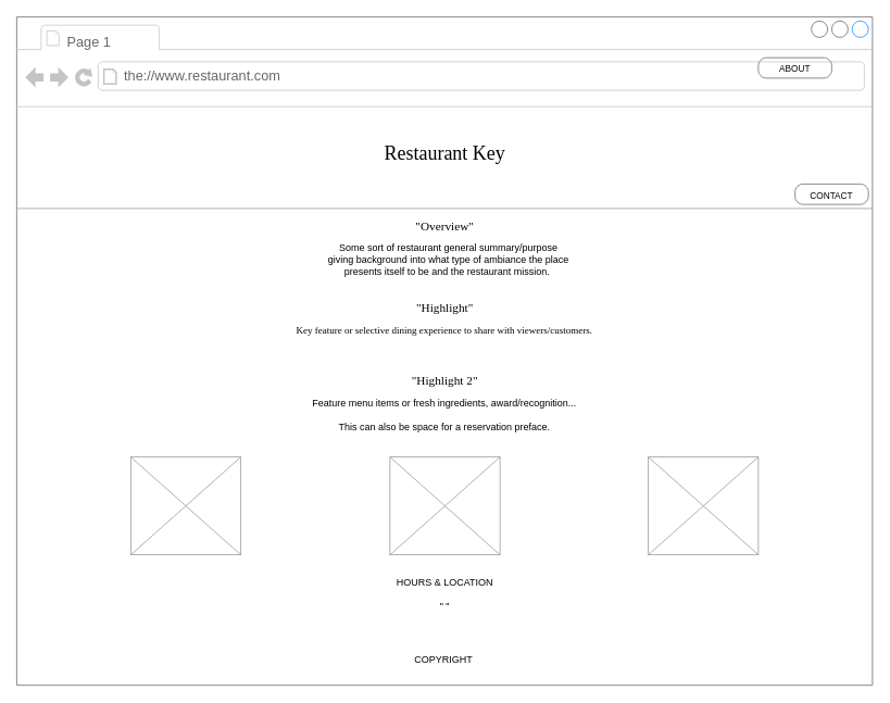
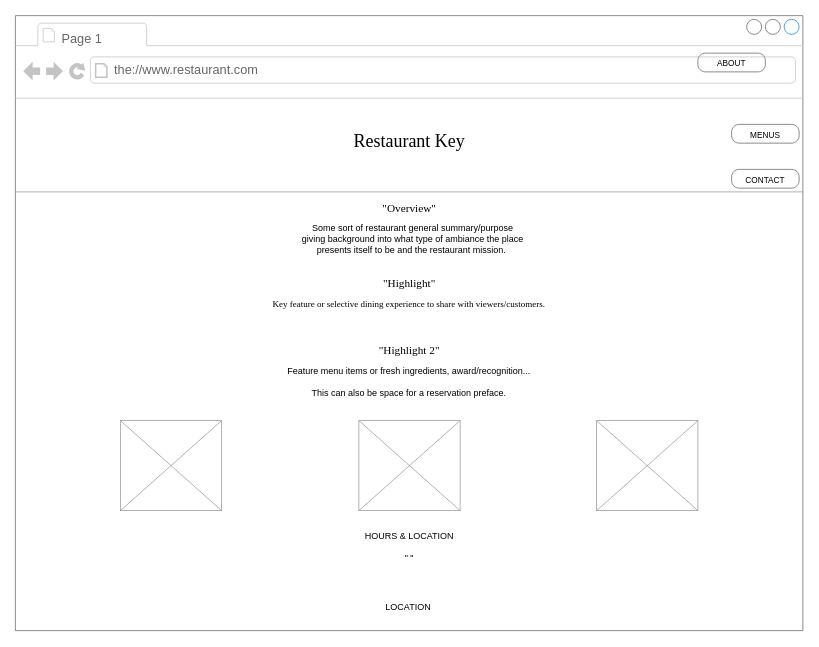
  <mxCell id="0" />
  <mxCell id="1" parent="0" />
  <mxCell id="2" value="" style="strokeWidth=1;shadow=0;dashed=0;align=center;html=1;shape=mxgraph.mockup.containers.browserWindow;rSize=0;strokeColor=#666666;mainText=,;recursiveResize=0;rounded=0;labelBackgroundColor=none;fontFamily=Verdana;fontSize=12" parent="1" vertex="1"><mxGeometry x="20" y="20" width="1050" height="820" as="geometry" /></mxCell>
  <mxCell id="3" value="Page 1" style="strokeWidth=1;shadow=0;dashed=0;align=center;html=1;shape=mxgraph.mockup.containers.anchor;fontSize=17;fontColor=#666666;align=left;" parent="2" vertex="1"><mxGeometry x="60" y="12" width="180" height="40" as="geometry" /></mxCell>
  <mxCell id="4" value="the://www.restaurant.com" style="strokeWidth=1;shadow=0;dashed=0;align=center;html=1;shape=mxgraph.mockup.containers.anchor;rSize=0;fontSize=17;fontColor=#666666;align=left;" parent="2" vertex="1"><mxGeometry x="130" y="60" width="250" height="26" as="geometry" /></mxCell>
  <mxCell id="5" value="&lt;font style=&quot;font-size: 24px;&quot;&gt;Restaurant Key&lt;/font&gt;" style="text;html=1;points=[];align=center;verticalAlign=top;spacingTop=-4;fontSize=30;fontFamily=Verdana" parent="2" vertex="1"><mxGeometry x="355" y="145" width="340" height="50" as="geometry" /></mxCell>
  <mxCell id="6" value="" style="verticalLabelPosition=bottom;shadow=0;dashed=0;align=center;html=1;verticalAlign=top;strokeWidth=1;shape=mxgraph.mockup.markup.line;strokeColor=#999999;rounded=0;labelBackgroundColor=none;fillColor=#ffffff;fontFamily=Verdana;fontSize=12;fontColor=#000000;" parent="2" vertex="1"><mxGeometry y="225" width="1050" height="20" as="geometry" /></mxCell>
  <mxCell id="7" value="&quot;Overview&quot;" style="text;html=1;points=[];align=center;verticalAlign=top;spacingTop=-4;fontSize=15;fontFamily=Verdana" parent="2" vertex="1"><mxGeometry x="470" y="245" width="110" height="25" as="geometry" /></mxCell>
  <mxCell id="8" value="Some sort of restaurant general summary/purpose giving background into what type of ambiance the place presents itself to be and the restaurant mission.&amp;nbsp;" style="text;spacingTop=-5;whiteSpace=wrap;html=1;align=center;fontSize=12;fontFamily=Helvetica;fillColor=none;strokeColor=none;rounded=0;shadow=1;labelBackgroundColor=none;" parent="2" vertex="1"><mxGeometry x="380" y="275" width="300" height="85" as="geometry" /></mxCell>
  <mxCell id="9" value="&lt;font style=&quot;font-size: 11px;&quot;&gt;ABOUT&lt;/font&gt;" style="strokeWidth=1;shadow=0;dashed=0;align=center;html=1;shape=mxgraph.mockup.buttons.button;strokeColor=#666666;mainText=;buttonStyle=round;fontSize=17;fontStyle=0;fillColor=none;whiteSpace=wrap;rounded=0;labelBackgroundColor=none;" parent="2" vertex="1"><mxGeometry x="910" y="50" width="90" height="25" as="geometry" /></mxCell>
  <mxCell id="10" value="" style="verticalLabelPosition=bottom;shadow=0;dashed=0;align=center;html=1;verticalAlign=top;strokeWidth=1;shape=mxgraph.mockup.graphics.simpleIcon;strokeColor=#999999;fillColor=#ffffff;rounded=0;labelBackgroundColor=none;fontFamily=Verdana;fontSize=12;fontColor=#000000;" parent="2" vertex="1"><mxGeometry x="458" y="540" width="135" height="120" as="geometry" /></mxCell>
  <mxCell id="11" value="&quot;Highlight&quot;" style="text;html=1;points=[];align=center;verticalAlign=top;spacingTop=-4;fontSize=15;fontFamily=Verdana" parent="2" vertex="1"><mxGeometry x="440" y="345" width="170" height="30" as="geometry" /></mxCell>
  <mxCell id="12" value="&quot;Highlight 2&quot;" style="text;html=1;points=[];align=center;verticalAlign=top;spacingTop=-4;fontSize=15;fontFamily=Verdana" parent="2" vertex="1"><mxGeometry x="440" y="435" width="170" height="30" as="geometry" /></mxCell>
  <mxCell id="13" value="Key feature or selective dining experience to share with viewers/customers." style="text;html=1;points=[];align=center;verticalAlign=top;spacingTop=-4;fontSize=12;fontFamily=Verdana;whiteSpace=wrap;" parent="2" vertex="1"><mxGeometry x="325" y="375" width="400" height="55" as="geometry" /></mxCell>
  <mxCell id="14" value="Feature menu items or fresh ingredients, award/recognition...&lt;div&gt;&lt;br&gt;&lt;/div&gt;&lt;div&gt;This can also be space for a reservation preface.&lt;/div&gt;" style="text;spacingTop=-5;whiteSpace=wrap;html=1;align=center;fontSize=12;fontFamily=Helvetica;fillColor=none;strokeColor=none;rounded=0;shadow=1;labelBackgroundColor=none;" parent="2" vertex="1"><mxGeometry x="275" y="465" width="500" height="55" as="geometry" /></mxCell>
+ <mxCell id="15" value="&lt;font style=&quot;font-size: 11px;&quot;&gt;MENUS&lt;/font&gt;" style="strokeWidth=1;shadow=0;dashed=0;align=center;html=1;shape=mxgraph.mockup.buttons.button;strokeColor=#666666;mainText=;buttonStyle=round;fontSize=17;fontStyle=0;fillColor=none;whiteSpace=wrap;rounded=0;labelBackgroundColor=none;" parent="2" vertex="1"><mxGeometry x="955" y="145" width="90" height="25" as="geometry" /></mxCell>
  <mxCell id="16" value="&lt;font style=&quot;font-size: 11px;&quot;&gt;CONTACT&lt;/font&gt;" style="strokeWidth=1;shadow=0;dashed=0;align=center;html=1;shape=mxgraph.mockup.buttons.button;strokeColor=#666666;mainText=;buttonStyle=round;fontSize=17;fontStyle=0;fillColor=none;whiteSpace=wrap;rounded=0;labelBackgroundColor=none;" parent="2" vertex="1"><mxGeometry x="955" y="205" width="90" height="25" as="geometry" /></mxCell>
  <mxCell id="17" value="" style="verticalLabelPosition=bottom;shadow=0;dashed=0;align=center;html=1;verticalAlign=top;strokeWidth=1;shape=mxgraph.mockup.graphics.simpleIcon;strokeColor=#999999;fillColor=#ffffff;rounded=0;labelBackgroundColor=none;fontFamily=Verdana;fontSize=12;fontColor=#000000;" parent="2" vertex="1"><mxGeometry x="140" y="540" width="135" height="120" as="geometry" /></mxCell>
  <mxCell id="18" value="" style="verticalLabelPosition=bottom;shadow=0;dashed=0;align=center;html=1;verticalAlign=top;strokeWidth=1;shape=mxgraph.mockup.graphics.simpleIcon;strokeColor=#999999;fillColor=#ffffff;rounded=0;labelBackgroundColor=none;fontFamily=Verdana;fontSize=12;fontColor=#000000;" parent="2" vertex="1"><mxGeometry x="775" y="540" width="135" height="120" as="geometry" /></mxCell>
  <mxCell id="19" value="HOURS &amp;amp; LOCATION&lt;div&gt;&lt;br&gt;&lt;/div&gt;&lt;div&gt;&quot; &quot;&lt;/div&gt;" style="text;spacingTop=-5;whiteSpace=wrap;html=1;align=center;fontSize=12;fontFamily=Helvetica;fillColor=none;strokeColor=none;rounded=0;shadow=1;labelBackgroundColor=none;" parent="2" vertex="1"><mxGeometry x="428" y="685" width="195" height="75" as="geometry" /></mxCell>
- <mxCell id="20" value="COPYRIGHT" style="text;spacingTop=-5;whiteSpace=wrap;html=1;align=center;fontSize=12;fontFamily=Helvetica;fillColor=none;strokeColor=none;rounded=0;shadow=1;labelBackgroundColor=none;" parent="2" vertex="1"><mxGeometry x="428" y="780" width="192" height="30" as="geometry" /></mxCell>
+ <mxCell id="20" value="LOCATION" style="text;spacingTop=-5;whiteSpace=wrap;html=1;align=center;fontSize=12;fontFamily=Helvetica;fillColor=none;strokeColor=none;rounded=0;shadow=1;labelBackgroundColor=none;" parent="2" vertex="1"><mxGeometry x="428" y="780" width="192" height="30" as="geometry" /></mxCell>
